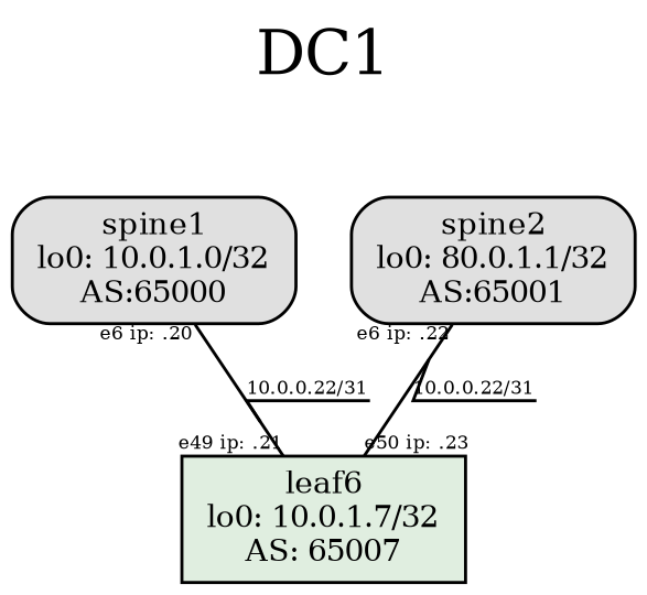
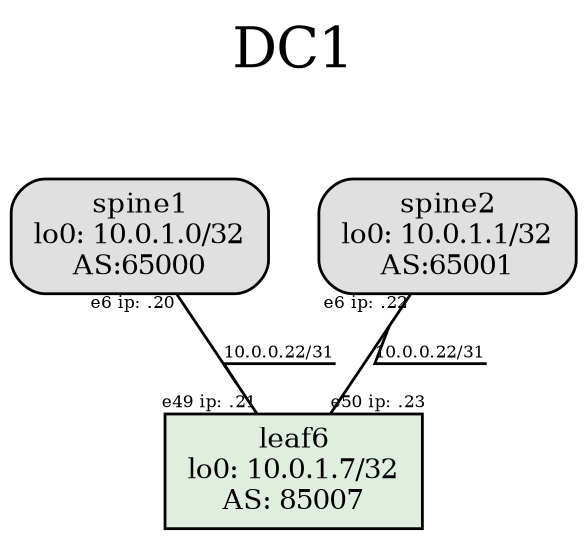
  strict digraph {
    fontsize=20
    label=DC1
    labelloc=t
    ordering=out
    node [constraint=false f_int="[9, 10, 11, 12, 13, 14, 15, 16, 17, 18, 19, 20, 21, 22, 23, 24, 25, 26]" fillcolor=grey88 fontsize=10 rank="same; spine1; spine2; " role=spine shape=box style="rounded,filled" tailport=s]
    edge [arrowhead=none decorate=true fontsize=6]
    n1 [asn=65000 bgp_neigh="{'10.0.0.1': '65002', '10.0.0.5': '65003', '10.0.0.9': '65004', '10.0.0.13': '65005', '10.0.0.17': '65006', '10.0.0.21': '65007', '10.0.0.25': '65008', '10.0.0.29': '65009'}" f_if_ip="{'eth1': '10.0.0.0/31', 'eth2': '10.0.0.4/31', 'eth3': '10.0.0.8/31', 'eth4': '10.0.0.12/31', 'eth5': '10.0.0.16/31', 'eth6': '10.0.0.20/31', 'eth7': '10.0.0.24/31', 'eth8': '10.0.0.28/31'}" hostname=spine1 label="spine1\nlo0: 10.0.1.0/32\nAS:65000"]
-   n2 [asn=65007 bgp_neigh="{'10.0.0.20': '65000', '10.0.0.22': '65001'}" f_if_ip="{'eth49': '10.0.0.21/31', 'eth50': '10.0.0.23/31'}" f_int="[51, 52]" fillcolor=honeydew2 headport=s hostname=leaf6 label="leaf6\nlo0: 10.0.1.7/32\nAS: 65007" role=leaf style=filled constraint="" rank="" tailport=""]
-   n3 [asn=65001 bgp_neigh="{'10.0.0.3': '65002', '10.0.0.7': '65003', '10.0.0.11': '65004', '10.0.0.15': '65005', '10.0.0.19': '65006', '10.0.0.23': '65007', '10.0.0.27': '65008', '10.0.0.31': '65009'}" f_if_ip="{'eth1': '10.0.0.2/31', 'eth2': '10.0.0.6/31', 'eth3': '10.0.0.10/31', 'eth4': '10.0.0.14/31', 'eth5': '10.0.0.18/31', 'eth6': '10.0.0.22/31', 'eth7': '10.0.0.26/31', 'eth8': '10.0.0.30/31'}" hostname=spine2 label="spine2\nlo0: 80.0.1.1/32\nAS:65001"]
+   n2 [asn=65007 bgp_neigh="{'10.0.0.20': '65000', '10.0.0.22': '65001'}" f_if_ip="{'eth49': '10.0.0.21/31', 'eth50': '10.0.0.23/31'}" f_int="[51, 52]" fillcolor=honeydew2 headport=s hostname=leaf6 label="leaf6\nlo0: 10.0.1.7/32\nAS: 85007" role=leaf style=filled constraint="" rank="" tailport=""]
+   n3 [asn=65001 bgp_neigh="{'10.0.0.3': '65002', '10.0.0.7': '65003', '10.0.0.11': '65004', '10.0.0.15': '65005', '10.0.0.19': '65006', '10.0.0.23': '65007', '10.0.0.27': '65008', '10.0.0.31': '65009'}" f_if_ip="{'eth1': '10.0.0.2/31', 'eth2': '10.0.0.6/31', 'eth3': '10.0.0.10/31', 'eth4': '10.0.0.14/31', 'eth5': '10.0.0.18/31', 'eth6': '10.0.0.22/31', 'eth7': '10.0.0.26/31', 'eth8': '10.0.0.30/31'}" hostname=spine2 label="spine2\nlo0: 10.0.1.1/32\nAS:65001"]
    n1 -> n2 [e_headlabel="e49 ip: .21" e_taillabel="e6 ip: .20" headlabel="e49 ip: .21" l_ptp="10.0.0.20/31" label="10.0.0.22/31" taillabel="e6 ip: .20"]
    n3 -> n2 [e_headlabel="e50 ip: .23" e_taillabel="e6 ip: .22" headlabel="e50 ip: .23" l_ptp="10.0.0.22/31" label="10.0.0.22/31" taillabel="e6 ip: .22"]
  }
